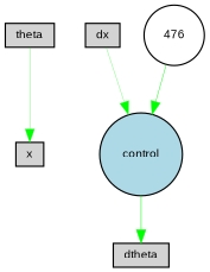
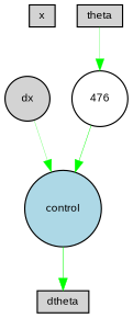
  digraph {
    fontname="Liberation Sans"
    node [fillcolor=lightgray fontname="Liberation Sans" fontsize=9 shape=box style=filled]
    edge [color=green fontname="Liberation Sans" style=solid]
    x [height=0.2 width=0.2]
-   dx [height=0.2 width=0.2]
+   dx [height=0.2 shape=circle width=0.2]
    control [fillcolor=lightblue height=0.2 shape=circle width=0.2]
    dtheta [height=0.2 width=0.2]
    theta [height=0.2 width=0.2]
    n6 [fillcolor=white height=0.2 label=476 shape=circle width=0.2]
    dx -> control [penwidth=0.20608772339569953]
    control -> dtheta [penwidth=0.45622202779397447]
-   theta -> x [penwidth=0.21574784378776304]
+   theta -> n6 [penwidth=0.21574784378776304]
    n6 -> control [penwidth=0.3792005229368186]
  }
